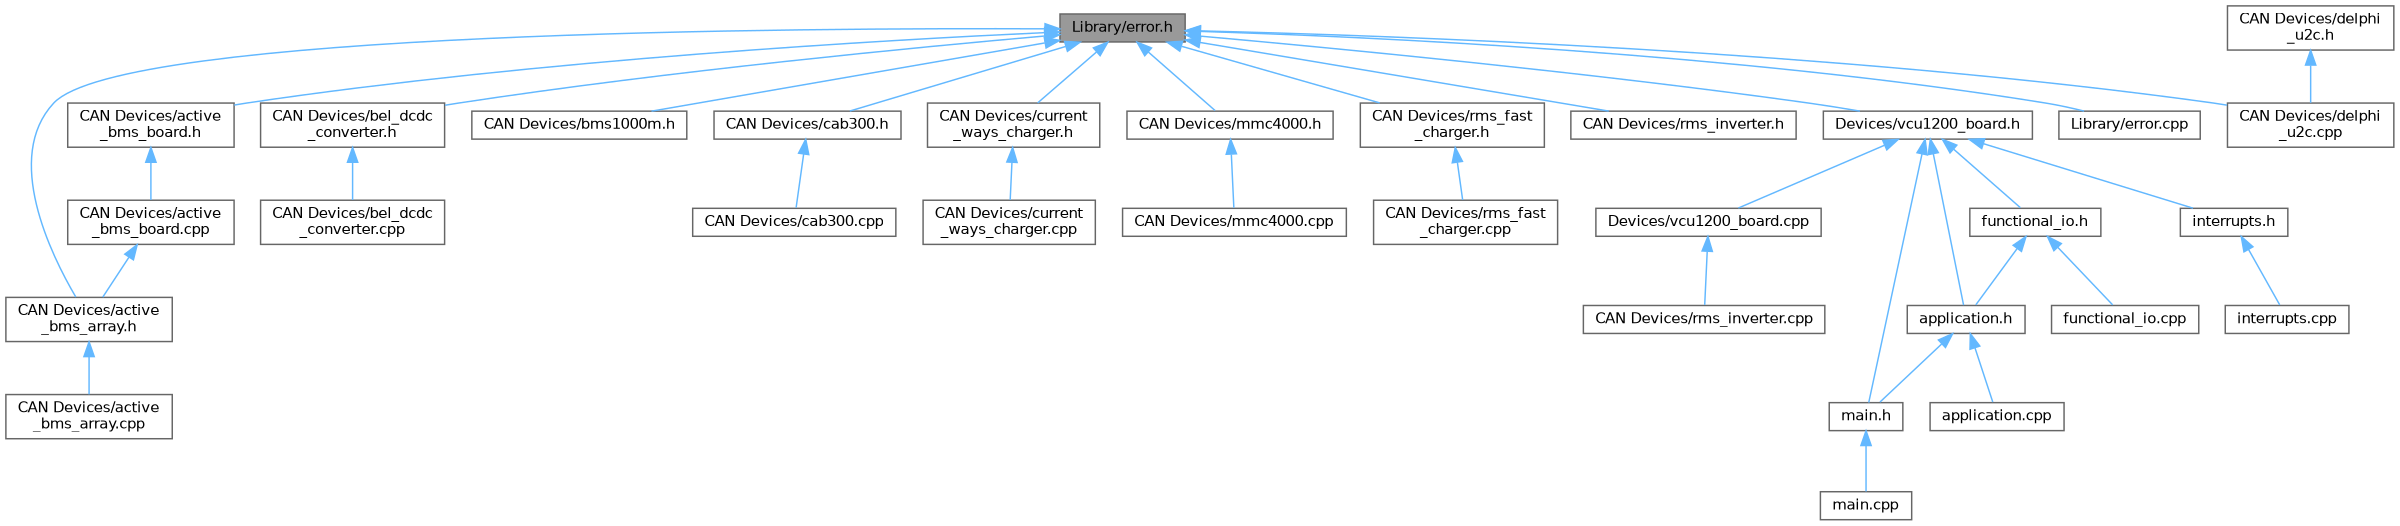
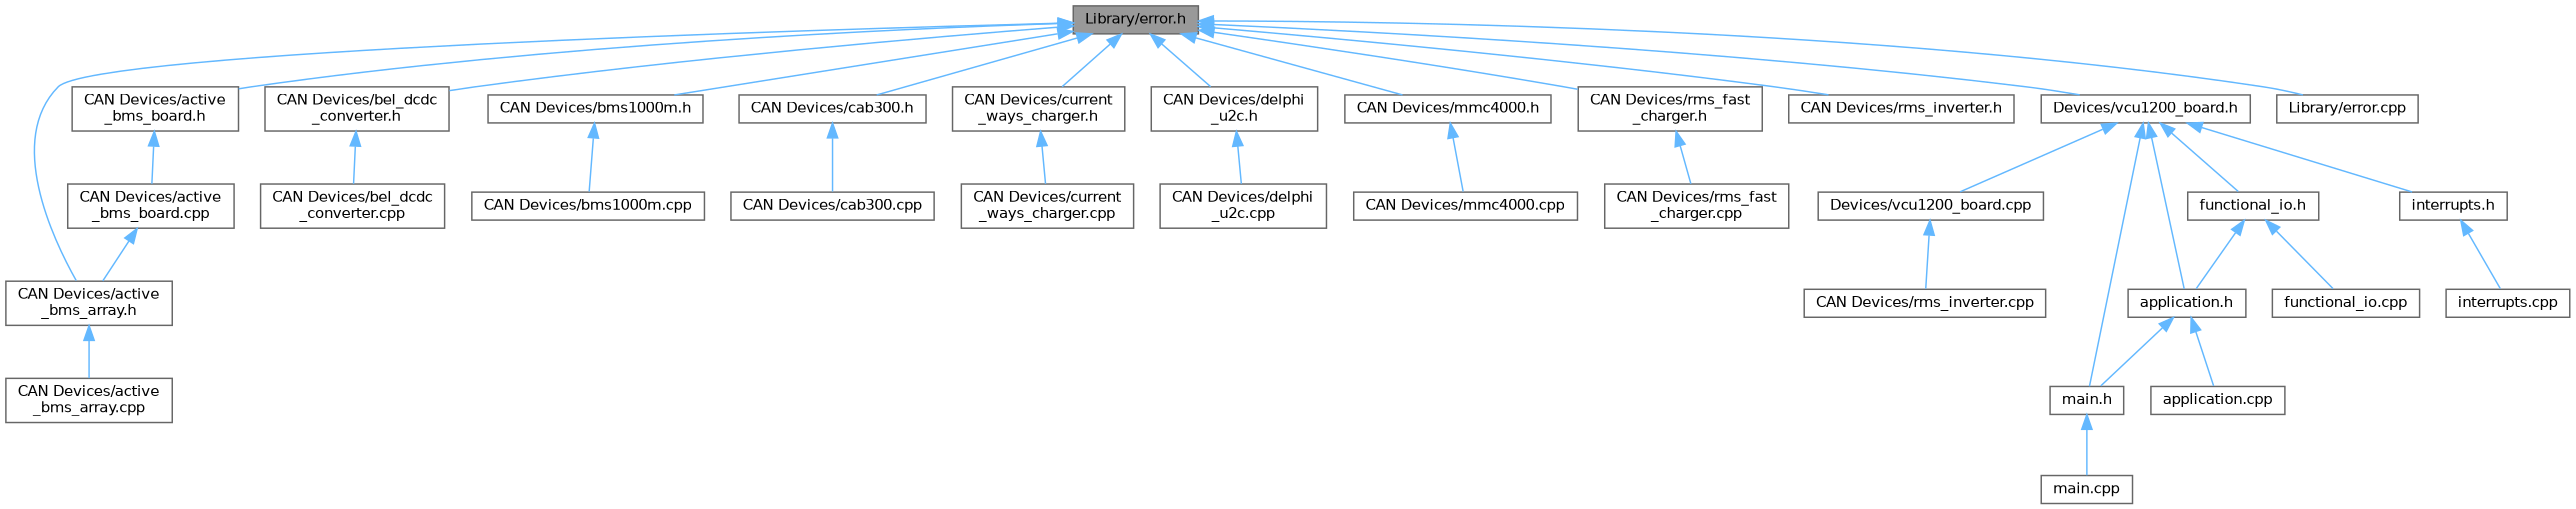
  digraph {
    node [color=grey40 fillcolor=white fontname=Helvetica fontsize=10 shape=box style=filled]
    edge [color=steelblue1 dir=back fontname=Helvetica fontsize=10 labelfontname=Helvetica labelfontsize=10 style=solid]
    n1 [color=gray40 fillcolor=grey60 fontcolor=black height=0.2 label="Library/error.h" width=0.4]
    n2 [height=0.2 label="CAN Devices/active\l_bms_array.h" width=0.4]
    n3 [height=0.2 label="CAN Devices/active\l_bms_board.h" width=0.4]
    n4 [height=0.2 label="CAN Devices/bel_dcdc\l_converter.h" width=0.4]
    n5 [height=0.2 label="CAN Devices/bms1000m.h" width=0.4]
    n6 [height=0.2 label="CAN Devices/cab300.h" width=0.4]
    n7 [height=0.2 label="CAN Devices/current\l_ways_charger.h" width=0.4]
    n8 [height=0.2 label="CAN Devices/delphi\l_u2c.h" width=0.4]
    n9 [height=0.2 label="CAN Devices/mmc4000.h" width=0.4]
    n10 [height=0.2 label="CAN Devices/rms_fast\l_charger.h" width=0.4]
    n11 [height=0.2 label="CAN Devices/rms_inverter.h" width=0.4]
    n12 [height=0.2 label="Devices/vcu1200_board.h" width=0.4]
    n13 [height=0.2 label="Library/error.cpp" width=0.4]
    n14 [height=0.2 label="CAN Devices/active\l_bms_array.cpp" width=0.4]
    n15 [height=0.2 label="CAN Devices/active\l_bms_board.cpp" width=0.4]
    n16 [height=0.2 label="CAN Devices/bel_dcdc\l_converter.cpp" width=0.4]
+   n17 [height=0.2 label="CAN Devices/bms1000m.cpp" width=0.4]
    n18 [height=0.2 label="CAN Devices/cab300.cpp" width=0.4]
    n19 [height=0.2 label="CAN Devices/current\l_ways_charger.cpp" width=0.4]
    n20 [height=0.2 label="CAN Devices/delphi\l_u2c.cpp" width=0.4]
    n21 [height=0.2 label="CAN Devices/mmc4000.cpp" width=0.4]
    n22 [height=0.2 label="CAN Devices/rms_fast\l_charger.cpp" width=0.4]
    n23 [height=0.2 label="Devices/vcu1200_board.cpp" width=0.4]
    n24 [height=0.2 label="application.h" width=0.4]
    n25 [height=0.2 label="main.h" width=0.4]
    n26 [height=0.2 label="functional_io.h" width=0.4]
    n27 [height=0.2 label="interrupts.h" width=0.4]
    n28 [height=0.2 label="CAN Devices/rms_inverter.cpp" width=0.4]
    n29 [height=0.2 label="application.cpp" width=0.4]
    n30 [height=0.2 label="main.cpp" width=0.4]
    n31 [height=0.2 label="functional_io.cpp" width=0.4]
    n32 [height=0.2 label="interrupts.cpp" width=0.4]
    n1 -> n2
    n1 -> n3
    n1 -> n4
    n1 -> n5
    n1 -> n6
    n1 -> n7
-   n1 -> n20
+   n1 -> n8
    n1 -> n9
    n1 -> n10
    n1 -> n11
    n1 -> n12
    n1 -> n13
    n2 -> n14
    n3 -> n15
    n4 -> n16
+   n5 -> n17
    n6 -> n18
    n7 -> n19
    n8 -> n20
    n9 -> n21
    n10 -> n22
    n12 -> n23
    n12 -> n24
    n12 -> n25
    n12 -> n26
    n12 -> n27
    n15 -> n2
    n23 -> n28
    n24 -> n25
    n24 -> n29
    n25 -> n30
    n26 -> n24
    n26 -> n31
    n27 -> n32
  }
